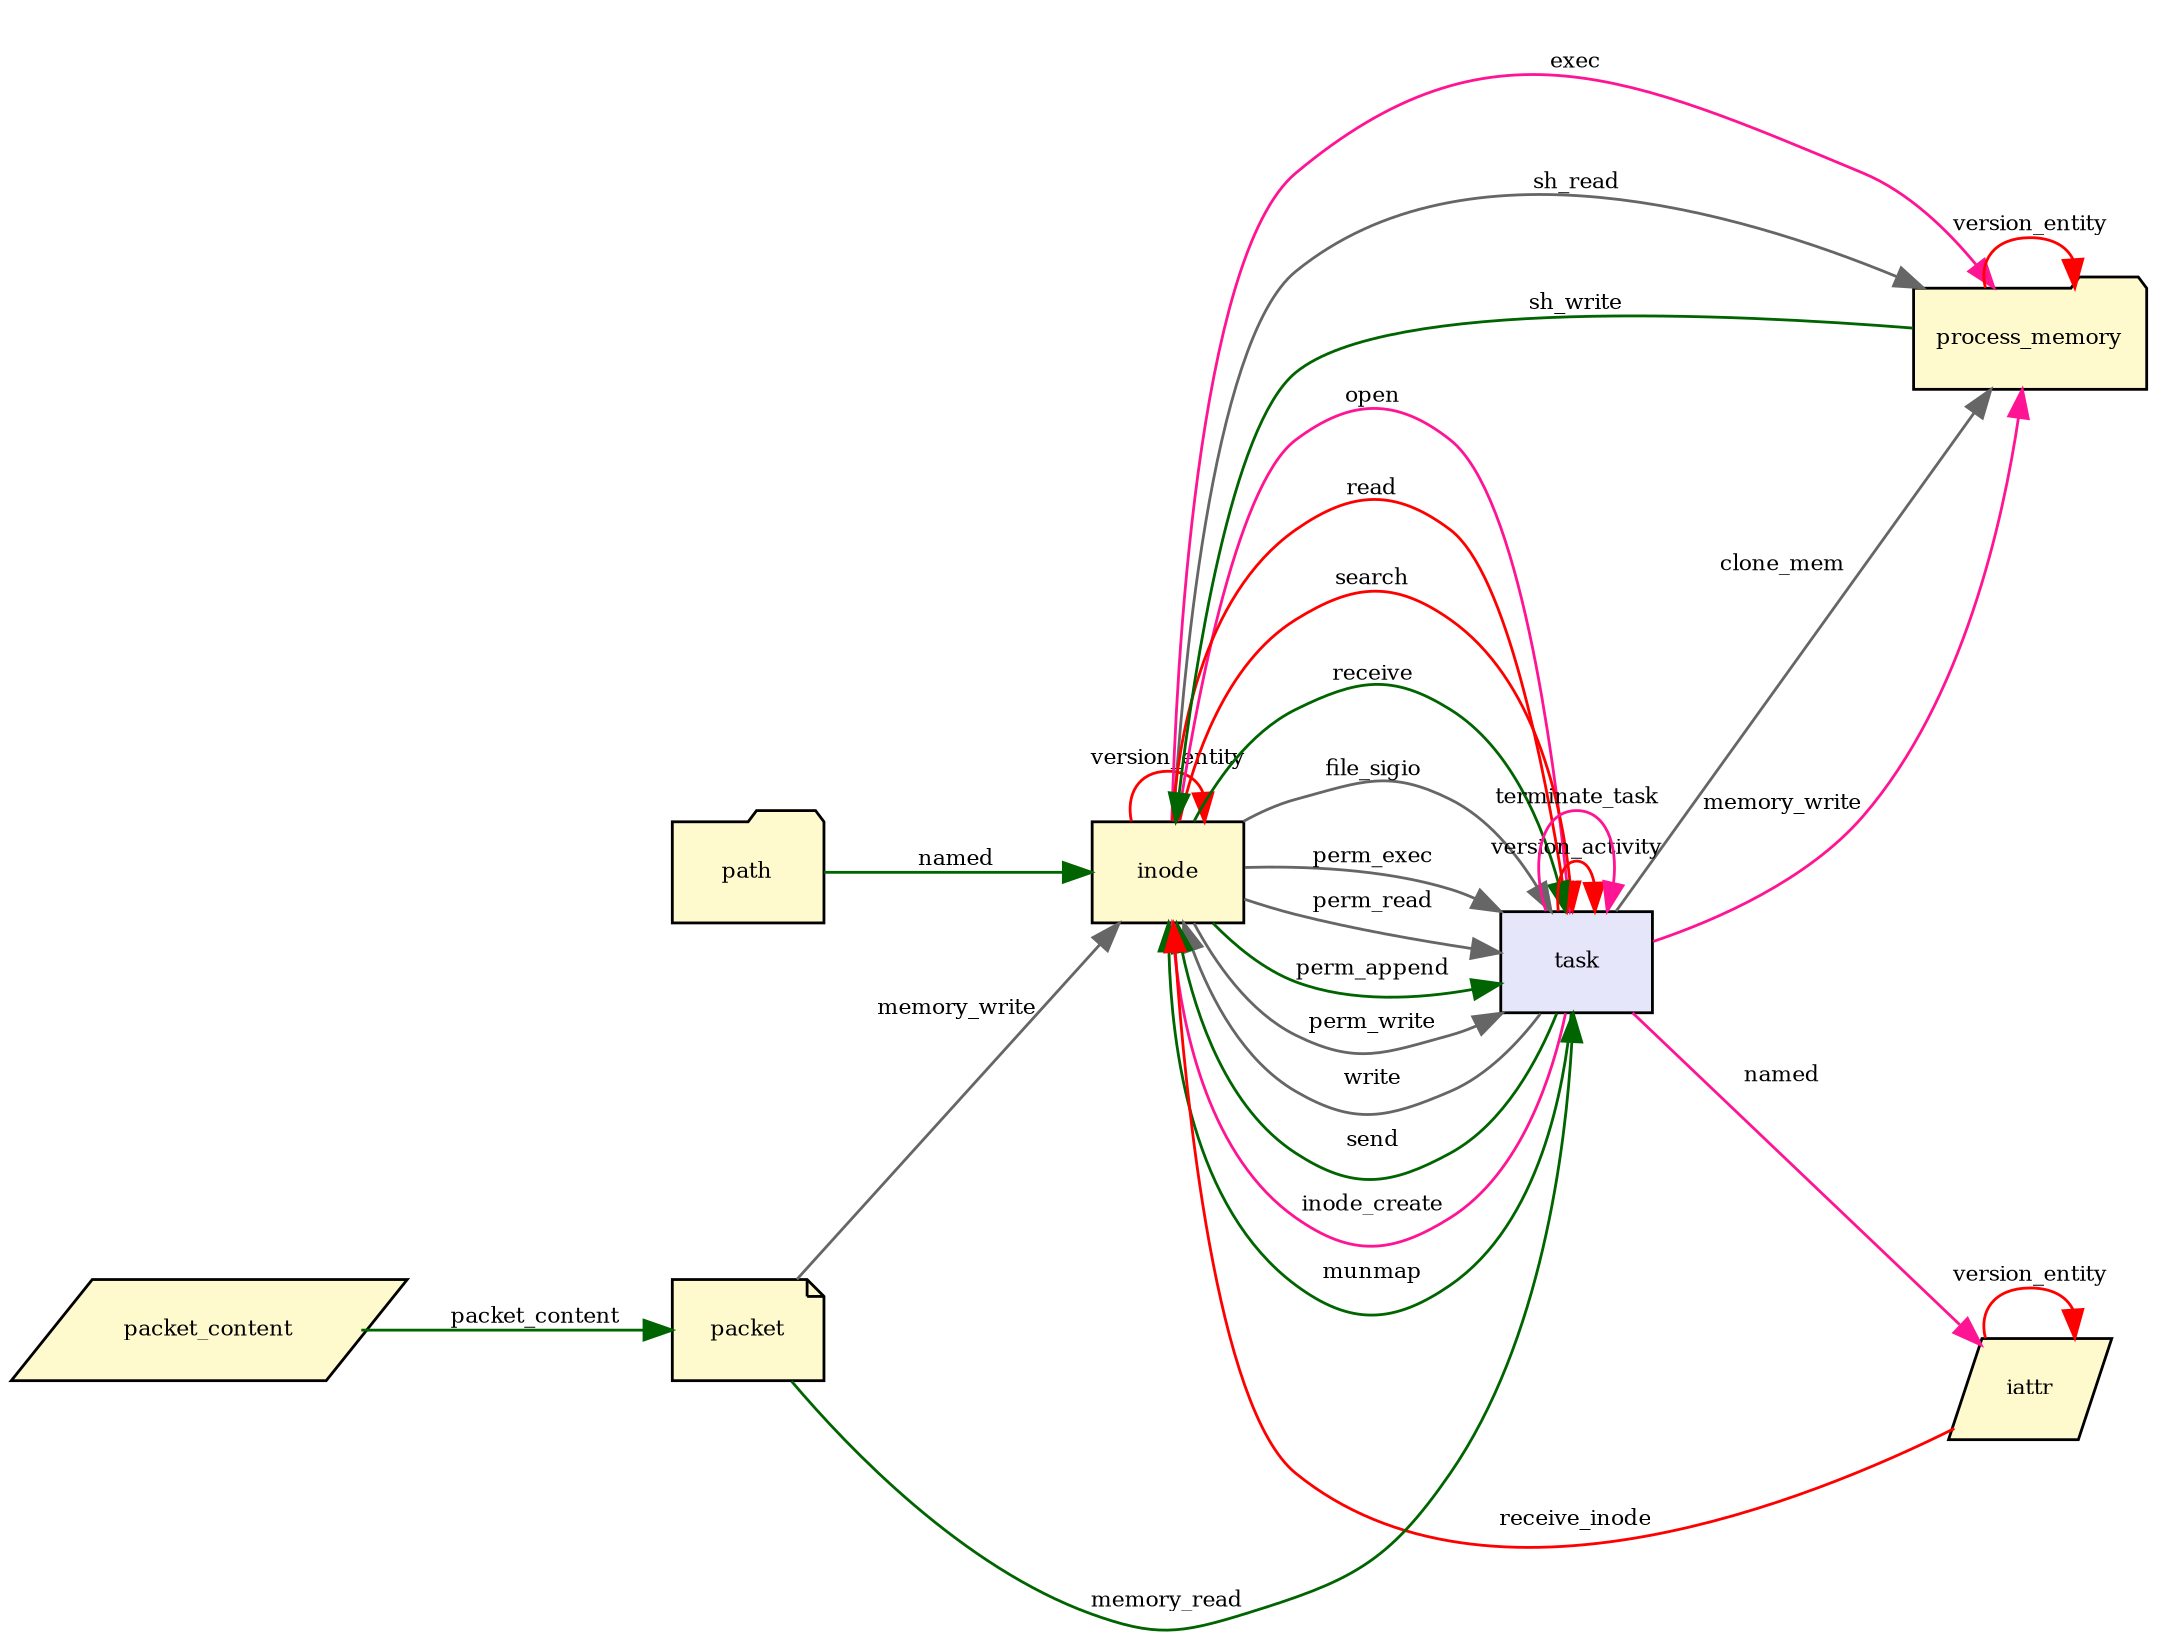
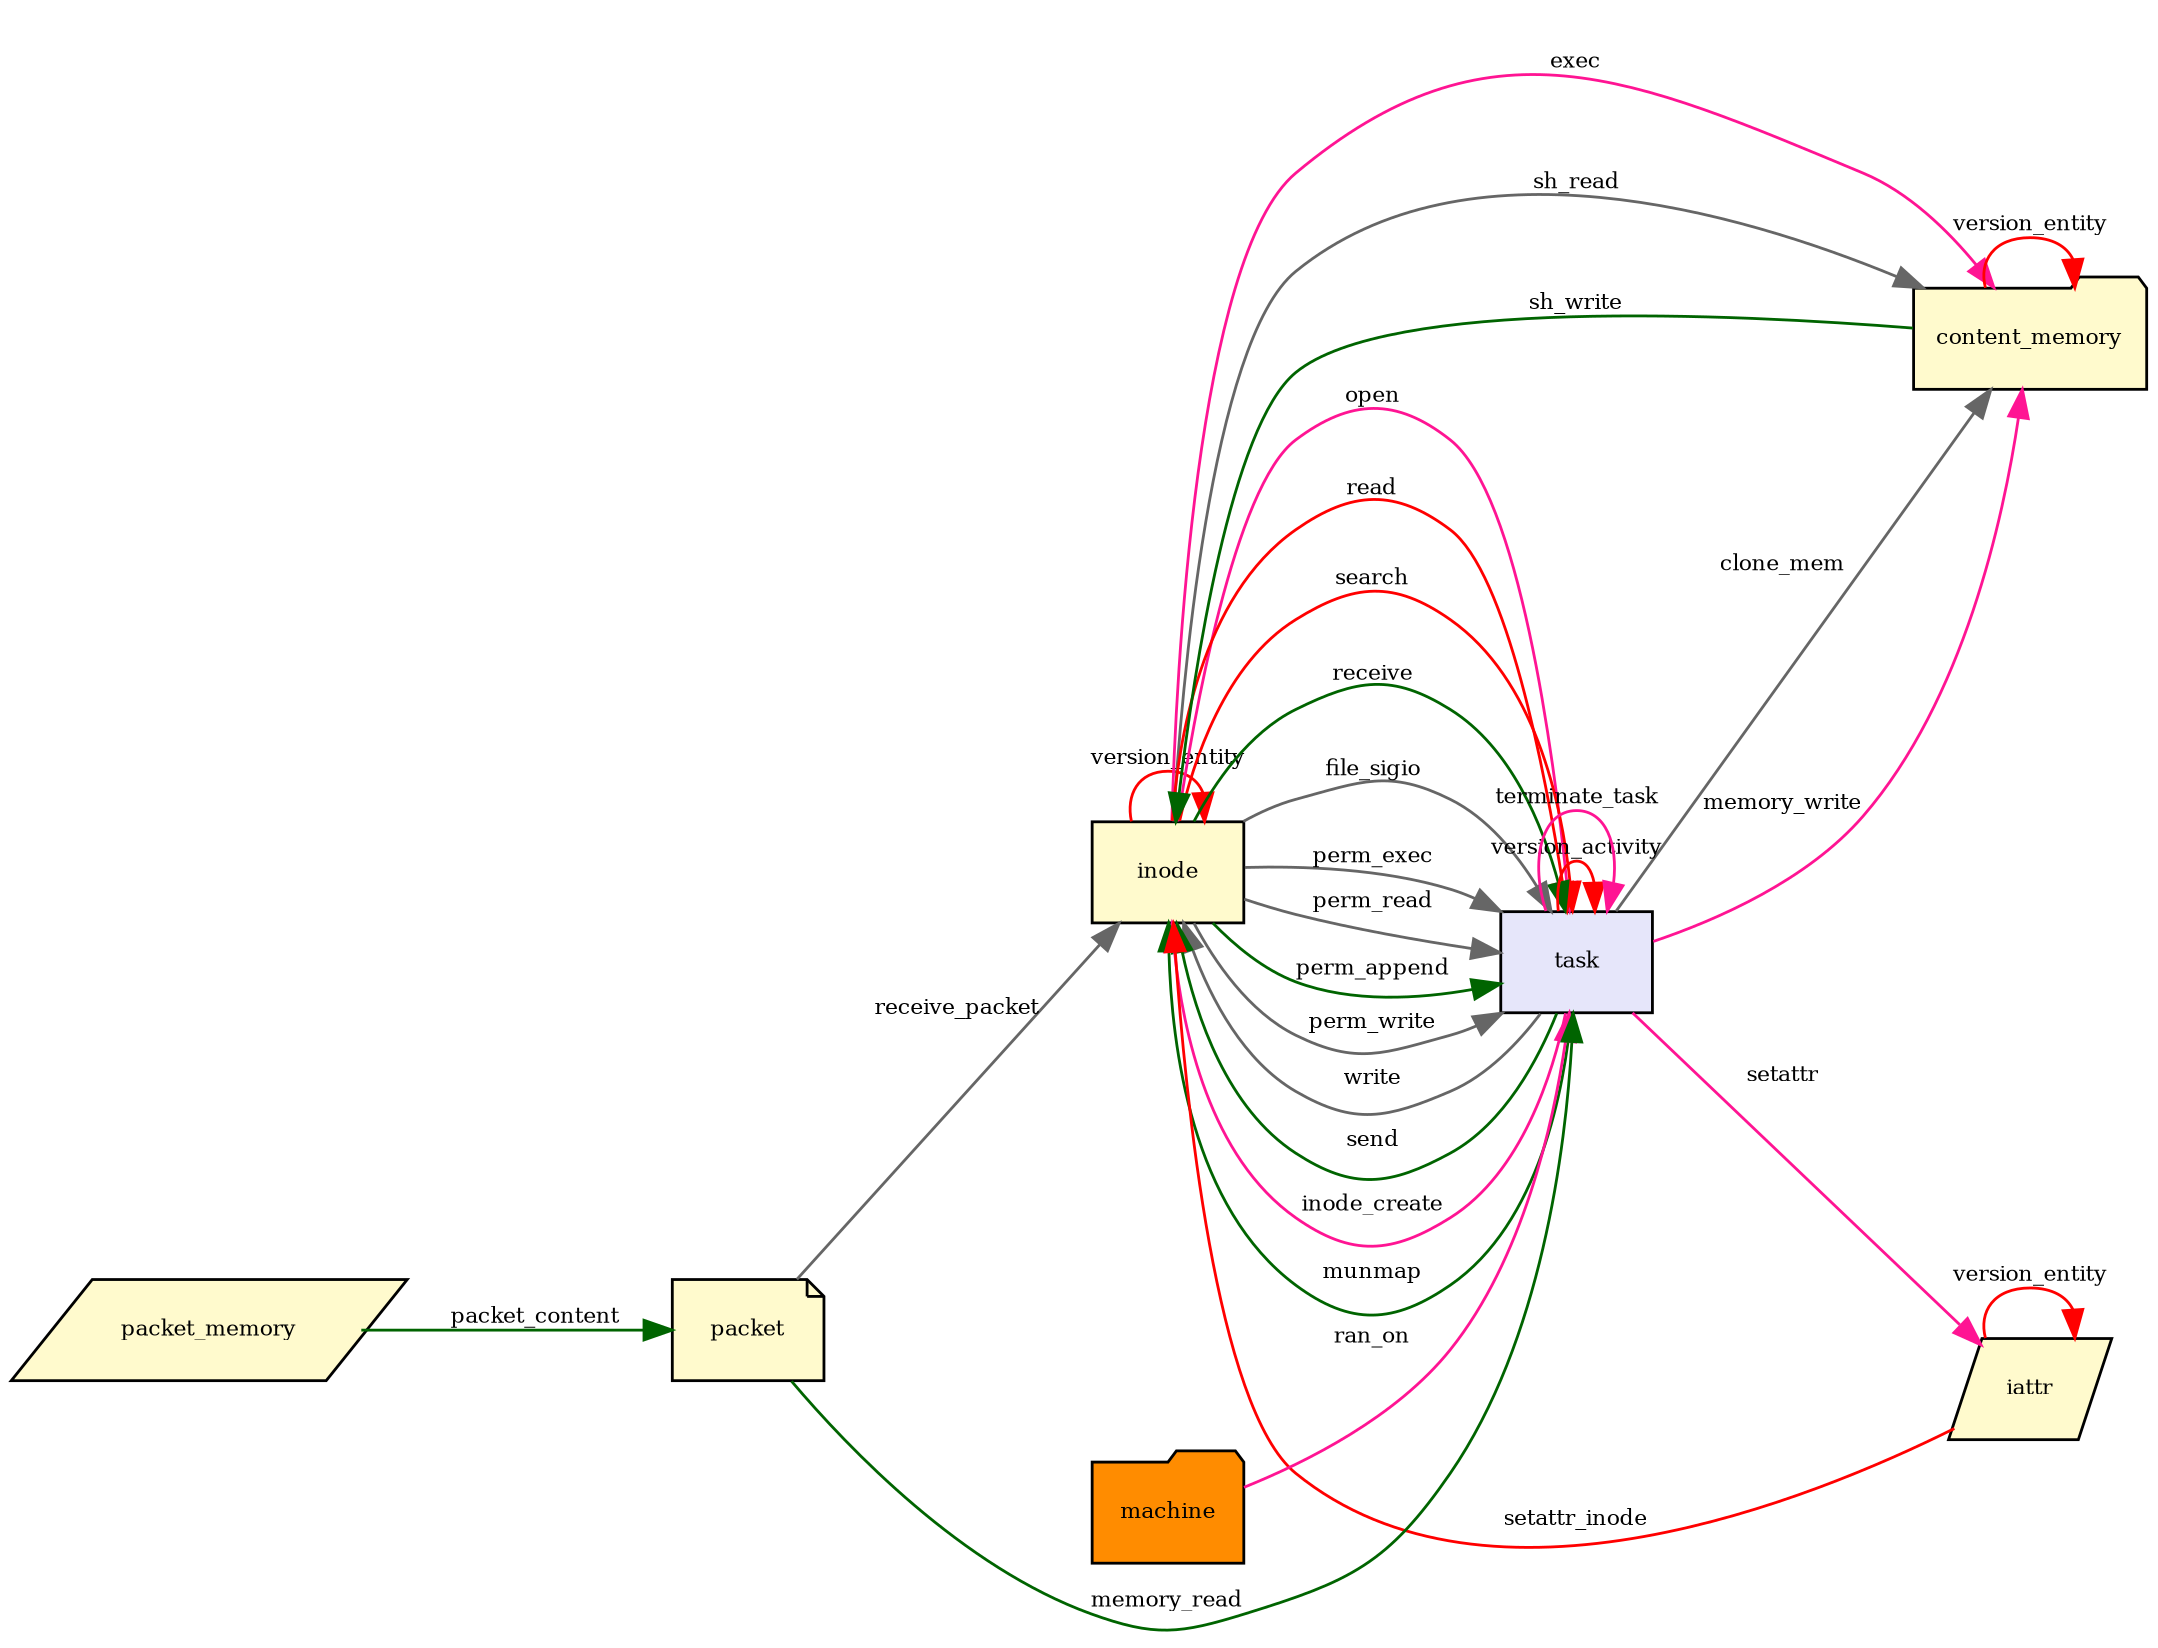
  digraph {
    rankdir=LR
    node [fillcolor="#fffacd" fontsize=8 shape=folder style=filled]
    edge [color=darkgreen fontsize=8]
-   n1 [label=path]
    n2 [label=inode shape=box]
-   n3 [label=process_memory]
+   n3 [label=content_memory]
    n4 [fillcolor="#e6e6fa" label=task shape=box]
    n5 [label=iattr shape=parallelogram]
-   n7 [label=packet_content shape=parallelogram]
+   n6 [fillcolor="#ff8c00" label=machine]
+   n7 [label=packet_memory shape=parallelogram]
    n8 [label=packet shape=note]
-   n1 -> n2 [label=named]
    n2 -> n2 [color=red label=version_entity]
    n2 -> n3 [color=deeppink label=exec]
    n2 -> n3 [color=gray40 label=sh_read]
    n2 -> n4 [color=deeppink label=open]
    n2 -> n4 [color=red label=read]
    n2 -> n4 [color=red label=search]
    n2 -> n4 [label=receive]
    n2 -> n4 [color=gray40 label=file_sigio]
    n2 -> n4 [color=gray40 label=perm_exec]
    n2 -> n4 [color=gray40 label=perm_read]
    n2 -> n4 [label=perm_append]
    n2 -> n4 [color=gray40 label=perm_write]
    n3 -> n2 [label=sh_write]
    n3 -> n3 [color=red label=version_entity]
    n4 -> n2 [color=gray40 label=write]
    n4 -> n2 [label=send]
    n4 -> n2 [color=deeppink label=inode_create]
    n4 -> n2 [label=munmap]
    n4 -> n3 [color=gray40 label=clone_mem]
    n4 -> n3 [color=deeppink label=memory_write]
    n4 -> n4 [color=red label=version_activity]
    n4 -> n4 [color=deeppink label=terminate_task]
-   n4 -> n5 [color=deeppink label=named]
-   n5 -> n2 [color=red label=receive_inode]
+   n4 -> n5 [color=deeppink label=setattr]
+   n5 -> n2 [color=red label=setattr_inode]
    n5 -> n5 [color=red label=version_entity]
+   n6 -> n4 [color=deeppink label=ran_on]
    n7 -> n8 [label=packet_content]
-   n8 -> n2 [color=gray40 label=memory_write]
+   n8 -> n2 [color=gray40 label=receive_packet]
    n8 -> n4 [label=memory_read]
  }
